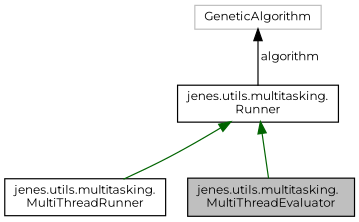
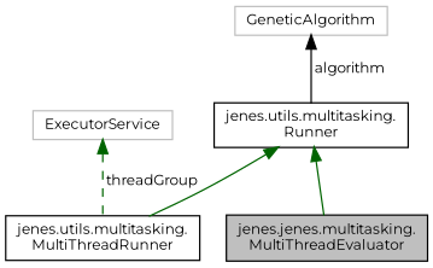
  digraph {
    fontname=Montserrat
    node [color=black fillcolor=white fontname=Montserrat fontsize=10 shape=record style=filled]
    edge [color=darkgreen dir=back fontname=Montserrat fontsize=10 labelfontname=Helvetica labelfontsize=10 style=solid]
-   n1 [fillcolor=grey75 fontcolor=black height=0.2 label="jenes.utils.multitasking.\lMultiThreadEvaluator" width=0.4]
+   n1 [fillcolor=grey75 fontcolor=black height=0.2 label="jenes.jenes.multitasking.\lMultiThreadEvaluator" width=0.4]
    n2 [height=0.2 label="jenes.utils.multitasking.\lMultiThreadRunner" width=0.4]
    n3 [height=0.2 label="jenes.utils.multitasking.\lRunner" width=0.4]
    n4 [color=grey75 height=0.2 label=GeneticAlgorithm width=0.4]
+   n5 [color=grey75 height=0.2 label=ExecutorService width=0.4]
    n3 -> n1
    n3 -> n2
    n4 -> n3 [color=black label=" algorithm"]
+   n5 -> n2 [label=" threadGroup" style=dashed]
  }
